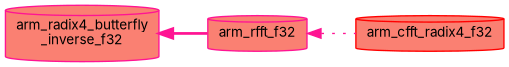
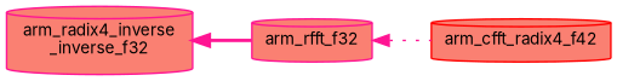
  digraph {
    fontname=Inter
    rankdir=LR
    node [color=deeppink fillcolor=salmon fontname=Inter fontsize=10 shape=cylinder style=filled]
    edge [color=deeppink dir=back fontname=Inter fontsize=10 labelfontname=Helvetica labelfontsize=10]
-   n1 [fontcolor=black height=0.2 label="arm_radix4_butterfly\l_inverse_f32" width=0.4]
+   n1 [fontcolor=black height=0.2 label="arm_radix4_inverse\l_inverse_f32" width=0.4]
    n2 [height=0.2 label=arm_rfft_f32 width=0.4]
-   n3 [color=red height=0.2 label=arm_cfft_radix4_f32 width=0.4]
+   n3 [color=red height=0.2 label=arm_cfft_radix4_f42 width=0.4]
    n1 -> n2 [style=bold]
    n2 -> n3 [style=dotted]
  }
